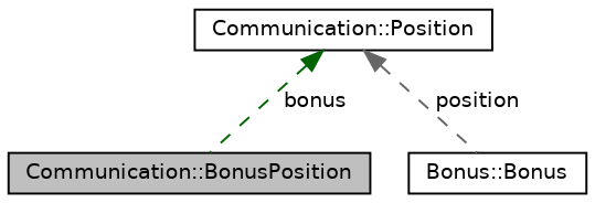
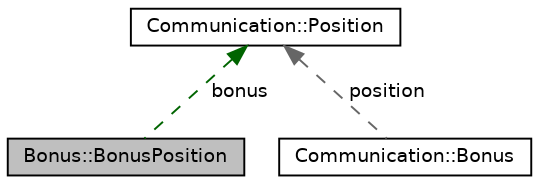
  digraph {
    node [color=black fillcolor=white fontname=Helvetica fontsize=10 shape=record style=filled]
    edge [dir=back fontname=Helvetica fontsize=10 labelfontname=Helvetica labelfontsize=10 style=dashed]
-   n1 [fillcolor=grey75 fontcolor=black height=0.2 label="Communication::BonusPosition" width=0.4]
-   n2 [height=0.2 label="Bonus::Bonus" width=0.4]
+   n1 [fillcolor=grey75 fontcolor=black height=0.2 label="Bonus::BonusPosition" width=0.4]
+   n2 [height=0.2 label="Communication::Bonus" width=0.4]
    n3 [height=0.2 label="Communication::Position" width=0.4]
    n3 -> n1 [color=darkgreen label=" bonus"]
    n3 -> n2 [color=gray40 label=" position"]
  }
